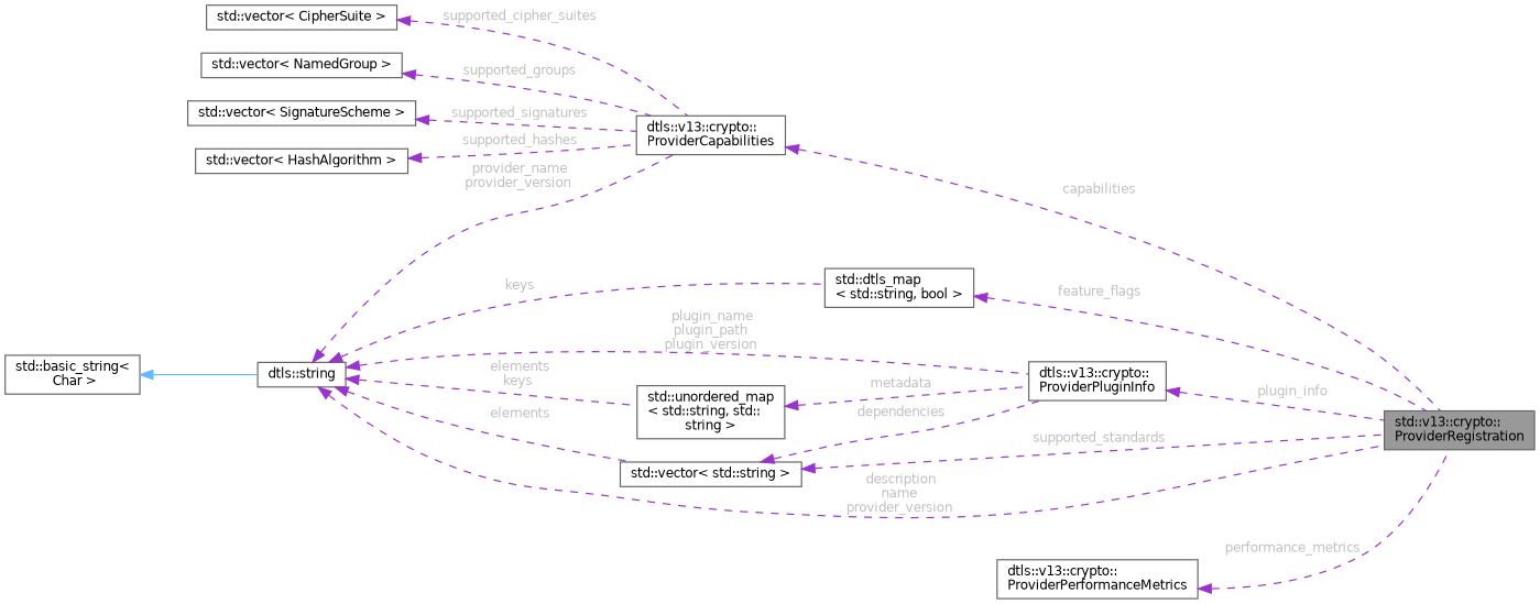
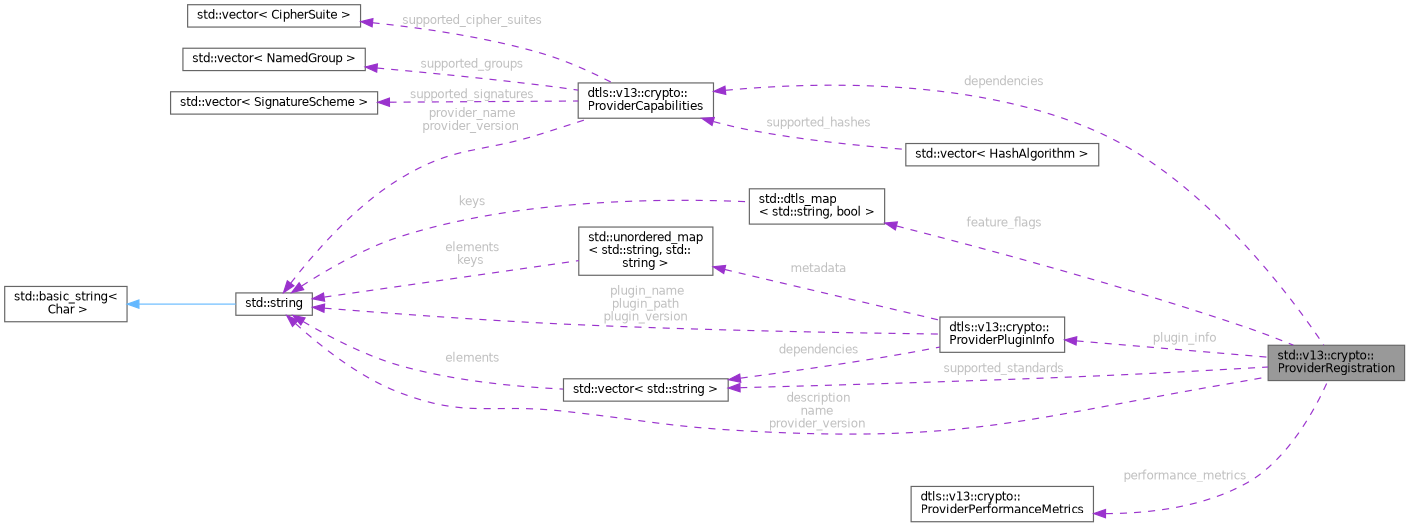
  digraph {
    rankdir=LR
    node [color=gray40 fillcolor=white fontname=Helvetica fontsize=10 shape=box style=filled]
    edge [color=darkorchid3 dir=back fontcolor=grey fontname=Helvetica fontsize=10 labelfontname=Helvetica labelfontsize=10 style=dashed]
    n1 [fillcolor=grey60 fontcolor=black height=0.2 label="std::v13::crypto::\lProviderRegistration" width=0.4]
-   n2 [height=0.2 label="dtls::string" width=0.4]
+   n2 [height=0.2 label="std::string" width=0.4]
    n3 [height=0.2 label="dtls::v13::crypto::\lProviderCapabilities" width=0.4]
    n4 [height=0.2 label="std::vector\< std::string \>" width=0.4]
    n5 [height=0.2 label="std::dtls_map\l\< std::string, bool \>" width=0.4]
    n6 [height=0.2 label="dtls::v13::crypto::\lProviderPluginInfo" width=0.4]
    n7 [height=0.2 label="std::unordered_map\l\< std::string, std::\lstring \>" width=0.4]
    n8 [height=0.2 label="std::basic_string\<\l Char \>" width=0.4]
    n9 [height=0.2 label="std::vector\< CipherSuite \>" width=0.4]
    n10 [height=0.2 label="std::vector\< NamedGroup \>" width=0.4]
    n11 [height=0.2 label="std::vector\< SignatureScheme \>" width=0.4]
    n12 [height=0.2 label="std::vector\< HashAlgorithm \>" width=0.4]
    n13 [height=0.2 label="dtls::v13::crypto::\lProviderPerformanceMetrics" width=0.4]
    n2 -> n1 [label=" description\nname\nprovider_version"]
    n2 -> n3 [label=" provider_name\nprovider_version"]
    n2 -> n4 [label=" elements"]
    n2 -> n5 [label=" keys"]
    n2 -> n6 [label=" plugin_name\nplugin_path\nplugin_version"]
    n2 -> n7 [label=" elements\nkeys"]
-   n3 -> n1 [label=" capabilities"]
+   n3 -> n1 [label=" dependencies"]
    n4 -> n1 [label=" supported_standards"]
    n4 -> n6 [label=" dependencies"]
    n5 -> n1 [label=" feature_flags"]
    n6 -> n1 [label=" plugin_info"]
    n7 -> n6 [label=" metadata"]
    n8 -> n2 [color=steelblue1 style=solid fontcolor=""]
    n9 -> n3 [label=" supported_cipher_suites"]
    n10 -> n3 [label=" supported_groups"]
    n11 -> n3 [label=" supported_signatures"]
-   n12 -> n3 [label=" supported_hashes"]
+   n3 -> n12 [label=" supported_hashes"]
    n13 -> n1 [label=" performance_metrics"]
  }
